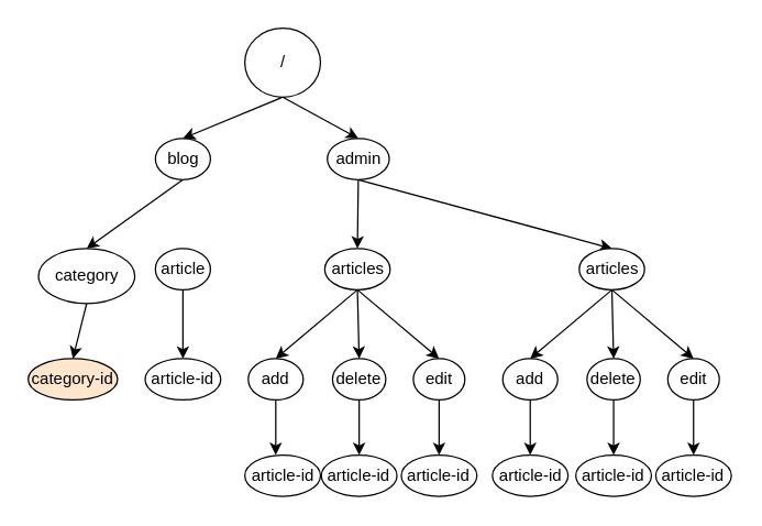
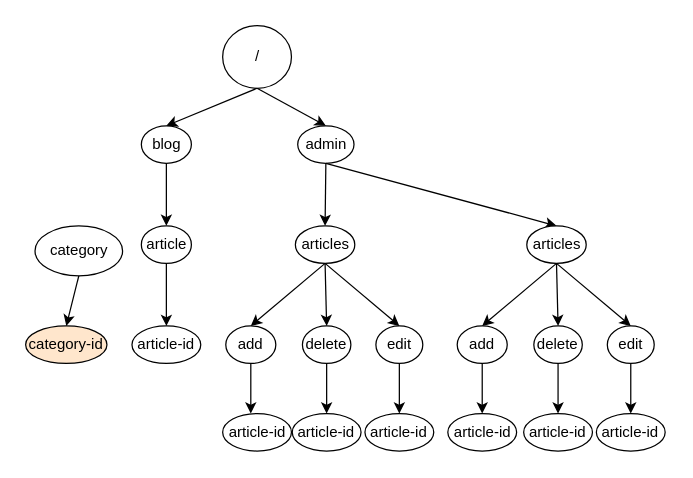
  <mxCell id="0" />
  <mxCell id="1" parent="0" />
  <mxCell id="2" value="/" style="ellipse;whiteSpace=wrap;html=1;" vertex="1" parent="1"><mxGeometry x="177.5" y="20" width="55" height="50" as="geometry" /></mxCell>
  <mxCell id="3" value="blog" style="ellipse;whiteSpace=wrap;html=1;" vertex="1" parent="1"><mxGeometry x="112.5" y="100" width="40" height="30" as="geometry" /></mxCell>
  <mxCell id="4" value="admin" style="ellipse;whiteSpace=wrap;html=1;" vertex="1" parent="1"><mxGeometry x="237.5" y="100" width="45" height="30" as="geometry" /></mxCell>
  <mxCell id="5" value="category" style="ellipse;whiteSpace=wrap;html=1;" vertex="1" parent="1"><mxGeometry x="27.5" y="180" width="70" height="40" as="geometry" /></mxCell>
  <mxCell id="6" value="article" style="ellipse;whiteSpace=wrap;html=1;" vertex="1" parent="1"><mxGeometry x="112.5" y="180" width="40" height="30" as="geometry" /></mxCell>
  <mxCell id="7" value="article-id" style="ellipse;whiteSpace=wrap;html=1;" vertex="1" parent="1"><mxGeometry x="105" y="260" width="55" height="30" as="geometry" /></mxCell>
  <mxCell id="8" value="category-id" style="ellipse;whiteSpace=wrap;html=1;fillColor=#ffe6cc;" vertex="1" parent="1"><mxGeometry x="20" y="260" width="65" height="30" as="geometry" /></mxCell>
- <mxCell id="9" value="" style="endArrow=classic;html=1;rounded=0;exitX=0.5;exitY=1;exitDx=0;exitDy=0;entryX=0.5;entryY=0;entryDx=0;entryDy=0;" edge="1" parent="1" source="3" target="5"><mxGeometry width="50" height="50" relative="1" as="geometry"><mxPoint x="212.5" y="270" as="sourcePoint" /><mxPoint x="262.5" y="220" as="targetPoint" /></mxGeometry></mxCell>
+ <mxCell id="10" value="" style="endArrow=classic;html=1;rounded=0;exitX=0.5;exitY=1;exitDx=0;exitDy=0;entryX=0.5;entryY=0;entryDx=0;entryDy=0;" edge="1" parent="1" source="3" target="6"><mxGeometry width="50" height="50" relative="1" as="geometry"><mxPoint x="150" y="160" as="sourcePoint" /><mxPoint y="190" as="targetPoint" x="-30" /></mxGeometry></mxCell>
  <mxCell id="11" value="" style="endArrow=classic;html=1;rounded=0;exitX=0.5;exitY=1;exitDx=0;exitDy=0;entryX=0.5;entryY=0;entryDx=0;entryDy=0;" edge="1" parent="1" source="6" target="7"><mxGeometry width="50" height="50" relative="1" as="geometry"><mxPoint x="260" y="270" as="sourcePoint" /><mxPoint x="310" y="220" as="targetPoint" /></mxGeometry></mxCell>
  <mxCell id="12" value="" style="endArrow=classic;html=1;rounded=0;exitX=0.5;exitY=1;exitDx=0;exitDy=0;entryX=0.5;entryY=0;entryDx=0;entryDy=0;" edge="1" parent="1" source="5" target="8"><mxGeometry width="50" height="50" relative="1" as="geometry"><mxPoint x="265" y="240" as="sourcePoint" /><mxPoint x="255" y="310" as="targetPoint" /></mxGeometry></mxCell>
  <mxCell id="13" value="" style="endArrow=classic;html=1;rounded=0;exitX=0.5;exitY=1;exitDx=0;exitDy=0;entryX=0.5;entryY=0;entryDx=0;entryDy=0;" edge="1" parent="1" source="2" target="3"><mxGeometry width="50" height="50" relative="1" as="geometry"><mxPoint x="212.5" y="270" as="sourcePoint" /><mxPoint x="262.5" y="220" as="targetPoint" /></mxGeometry></mxCell>
  <mxCell id="14" value="" style="endArrow=classic;html=1;rounded=0;exitX=0.5;exitY=1;exitDx=0;exitDy=0;entryX=0.5;entryY=0;entryDx=0;entryDy=0;" edge="1" parent="1" source="2" target="4"><mxGeometry width="50" height="50" relative="1" as="geometry"><mxPoint x="212.5" y="270" as="sourcePoint" /><mxPoint x="262.5" y="220" as="targetPoint" /></mxGeometry></mxCell>
  <mxCell id="15" value="articles" style="ellipse;whiteSpace=wrap;html=1;" vertex="1" parent="1"><mxGeometry x="235.63" y="180" width="47.5" height="30" as="geometry" /></mxCell>
  <mxCell id="16" value="" style="endArrow=classic;html=1;rounded=0;exitX=0.5;exitY=1;exitDx=0;exitDy=0;entryX=0.5;entryY=0;entryDx=0;entryDy=0;" edge="1" parent="1" source="4" target="15"><mxGeometry width="50" height="50" relative="1" as="geometry"><mxPoint x="212.5" y="270" as="sourcePoint" /><mxPoint x="262.5" y="180" as="targetPoint" /></mxGeometry></mxCell>
  <mxCell id="17" value="" style="endArrow=classic;html=1;rounded=0;exitX=0.5;exitY=1;exitDx=0;exitDy=0;entryX=0.5;entryY=0;entryDx=0;entryDy=0;" edge="1" parent="1" source="4" target="30"><mxGeometry width="50" height="50" relative="1" as="geometry"><mxPoint x="212.5" y="270" as="sourcePoint" /><mxPoint x="540.315" y="180" as="targetPoint" /></mxGeometry></mxCell>
  <mxCell id="18" value="add" style="ellipse;whiteSpace=wrap;html=1;" vertex="1" parent="1"><mxGeometry x="180" y="260" width="40" height="30" as="geometry" /></mxCell>
  <mxCell id="19" value="delete" style="ellipse;whiteSpace=wrap;html=1;" vertex="1" parent="1"><mxGeometry x="241.25" y="260" width="38.75" height="30" as="geometry" /></mxCell>
  <mxCell id="20" value="edit" style="ellipse;whiteSpace=wrap;html=1;" vertex="1" parent="1"><mxGeometry x="300" y="260" width="37.5" height="30" as="geometry" /></mxCell>
  <mxCell id="21" value="" style="endArrow=classic;html=1;rounded=0;exitX=0.5;exitY=1;exitDx=0;exitDy=0;entryX=0.5;entryY=0;entryDx=0;entryDy=0;" edge="1" parent="1" source="15" target="18"><mxGeometry width="50" height="50" relative="1" as="geometry"><mxPoint x="178.13" y="280" as="sourcePoint" /><mxPoint x="228.13" y="230" as="targetPoint" /></mxGeometry></mxCell>
  <mxCell id="22" value="" style="endArrow=classic;html=1;rounded=0;exitX=0.5;exitY=1;exitDx=0;exitDy=0;entryX=0.5;entryY=0;entryDx=0;entryDy=0;" edge="1" parent="1" source="15" target="19"><mxGeometry width="50" height="50" relative="1" as="geometry"><mxPoint x="300.63" y="260" as="sourcePoint" /><mxPoint x="235.63" y="310" as="targetPoint" /></mxGeometry></mxCell>
  <mxCell id="23" value="" style="endArrow=classic;html=1;rounded=0;exitX=0.5;exitY=1;exitDx=0;exitDy=0;entryX=0.5;entryY=0;entryDx=0;entryDy=0;" edge="1" parent="1" source="15" target="20"><mxGeometry width="50" height="50" relative="1" as="geometry"><mxPoint x="300.63" y="260" as="sourcePoint" /><mxPoint x="320.63" y="310" as="targetPoint" /></mxGeometry></mxCell>
  <mxCell id="24" value="" style="endArrow=classic;html=1;rounded=0;exitX=0.5;exitY=1;exitDx=0;exitDy=0;entryX=0.5;entryY=0;entryDx=0;entryDy=0;" edge="1" parent="1" source="18"><mxGeometry width="50" height="50" relative="1" as="geometry"><mxPoint x="220" y="270" as="sourcePoint" /><mxPoint x="200" y="330" as="targetPoint" /></mxGeometry></mxCell>
  <mxCell id="25" value="" style="endArrow=classic;html=1;rounded=0;exitX=0.5;exitY=1;exitDx=0;exitDy=0;entryX=0.5;entryY=0;entryDx=0;entryDy=0;" edge="1" parent="1" source="19" target="28"><mxGeometry width="50" height="50" relative="1" as="geometry"><mxPoint x="187.5" y="320" as="sourcePoint" /><mxPoint x="260.63" y="340" as="targetPoint" /></mxGeometry></mxCell>
  <mxCell id="26" value="" style="endArrow=classic;html=1;rounded=0;exitX=0.5;exitY=1;exitDx=0;exitDy=0;entryX=0.5;entryY=0;entryDx=0;entryDy=0;" edge="1" parent="1" source="20" target="29"><mxGeometry width="50" height="50" relative="1" as="geometry"><mxPoint x="275.625" y="320" as="sourcePoint" /><mxPoint x="341.255" y="340" as="targetPoint" /></mxGeometry></mxCell>
  <mxCell id="27" value="article-id" style="ellipse;whiteSpace=wrap;html=1;" vertex="1" parent="1"><mxGeometry x="177.5" y="330" width="55" height="30" as="geometry" /></mxCell>
  <mxCell id="28" value="article-id" style="ellipse;whiteSpace=wrap;html=1;" vertex="1" parent="1"><mxGeometry x="233.13" y="330" width="55" height="30" as="geometry" /></mxCell>
  <mxCell id="29" value="article-id" style="ellipse;whiteSpace=wrap;html=1;" vertex="1" parent="1"><mxGeometry x="291.25" y="330" width="55" height="30" as="geometry" /></mxCell>
  <mxCell id="30" value="articles" style="ellipse;whiteSpace=wrap;html=1;" vertex="1" parent="1"><mxGeometry x="420.63" y="180" width="47.5" height="30" as="geometry" /></mxCell>
  <mxCell id="31" value="add" style="ellipse;whiteSpace=wrap;html=1;" vertex="1" parent="1"><mxGeometry x="365" y="260" width="40" height="30" as="geometry" /></mxCell>
  <mxCell id="32" value="delete" style="ellipse;whiteSpace=wrap;html=1;" vertex="1" parent="1"><mxGeometry x="426.25" y="260" width="38.75" height="30" as="geometry" /></mxCell>
  <mxCell id="33" value="edit" style="ellipse;whiteSpace=wrap;html=1;" vertex="1" parent="1"><mxGeometry x="485" y="260" width="37.5" height="30" as="geometry" /></mxCell>
  <mxCell id="34" value="" style="endArrow=classic;html=1;rounded=0;exitX=0.5;exitY=1;exitDx=0;exitDy=0;entryX=0.5;entryY=0;entryDx=0;entryDy=0;" edge="1" parent="1" source="30" target="31"><mxGeometry width="50" height="50" relative="1" as="geometry"><mxPoint x="363.13" y="280" as="sourcePoint" /><mxPoint x="413.13" y="230" as="targetPoint" /></mxGeometry></mxCell>
  <mxCell id="35" value="" style="endArrow=classic;html=1;rounded=0;exitX=0.5;exitY=1;exitDx=0;exitDy=0;entryX=0.5;entryY=0;entryDx=0;entryDy=0;" edge="1" parent="1" source="30" target="32"><mxGeometry width="50" height="50" relative="1" as="geometry"><mxPoint x="485.63" y="260" as="sourcePoint" /><mxPoint x="420.63" y="310" as="targetPoint" /></mxGeometry></mxCell>
  <mxCell id="36" value="" style="endArrow=classic;html=1;rounded=0;exitX=0.5;exitY=1;exitDx=0;exitDy=0;entryX=0.5;entryY=0;entryDx=0;entryDy=0;" edge="1" parent="1" source="30" target="33"><mxGeometry width="50" height="50" relative="1" as="geometry"><mxPoint x="485.63" y="260" as="sourcePoint" /><mxPoint x="505.63" y="310" as="targetPoint" /></mxGeometry></mxCell>
  <mxCell id="37" value="" style="endArrow=classic;html=1;rounded=0;exitX=0.5;exitY=1;exitDx=0;exitDy=0;entryX=0.5;entryY=0;entryDx=0;entryDy=0;" edge="1" parent="1" source="31" target="40"><mxGeometry width="50" height="50" relative="1" as="geometry"><mxPoint x="405" y="270" as="sourcePoint" /><mxPoint x="355" y="340" as="targetPoint" /></mxGeometry></mxCell>
  <mxCell id="38" value="" style="endArrow=classic;html=1;rounded=0;exitX=0.5;exitY=1;exitDx=0;exitDy=0;entryX=0.5;entryY=0;entryDx=0;entryDy=0;" edge="1" parent="1" source="32" target="41"><mxGeometry width="50" height="50" relative="1" as="geometry"><mxPoint x="372.5" y="320" as="sourcePoint" /><mxPoint x="445.63" y="340" as="targetPoint" /></mxGeometry></mxCell>
  <mxCell id="39" value="" style="endArrow=classic;html=1;rounded=0;exitX=0.5;exitY=1;exitDx=0;exitDy=0;entryX=0.5;entryY=0;entryDx=0;entryDy=0;" edge="1" parent="1" source="33" target="42"><mxGeometry width="50" height="50" relative="1" as="geometry"><mxPoint x="460.625" y="320" as="sourcePoint" /><mxPoint x="526.255" y="340" as="targetPoint" /></mxGeometry></mxCell>
  <mxCell id="40" value="article-id" style="ellipse;whiteSpace=wrap;html=1;" vertex="1" parent="1"><mxGeometry x="357.5" y="330" width="55" height="30" as="geometry" /></mxCell>
  <mxCell id="41" value="article-id" style="ellipse;whiteSpace=wrap;html=1;" vertex="1" parent="1"><mxGeometry x="418.13" y="330" width="55" height="30" as="geometry" /></mxCell>
  <mxCell id="42" value="article-id" style="ellipse;whiteSpace=wrap;html=1;" vertex="1" parent="1"><mxGeometry x="476.25" y="330" width="55" height="30" as="geometry" /></mxCell>
